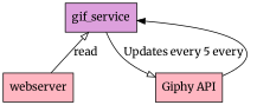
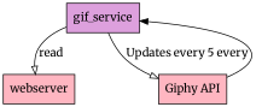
  digraph {
    fontname=Merriweather
    node [fillcolor=lightpink fontname=Merriweather shape=box style=filled]
    edge [arrowhead=onormal fontname=Merriweather style=solid]
    gif_service [fillcolor=plum]
    webserver
    n3 [label="Giphy API"]
-   webserver -> gif_service [label=read]
+   gif_service -> webserver [label=read]
    gif_service -> n3 [label="Updates every 5 every"]
    n3 -> gif_service [arrowhead=normal]
  }
